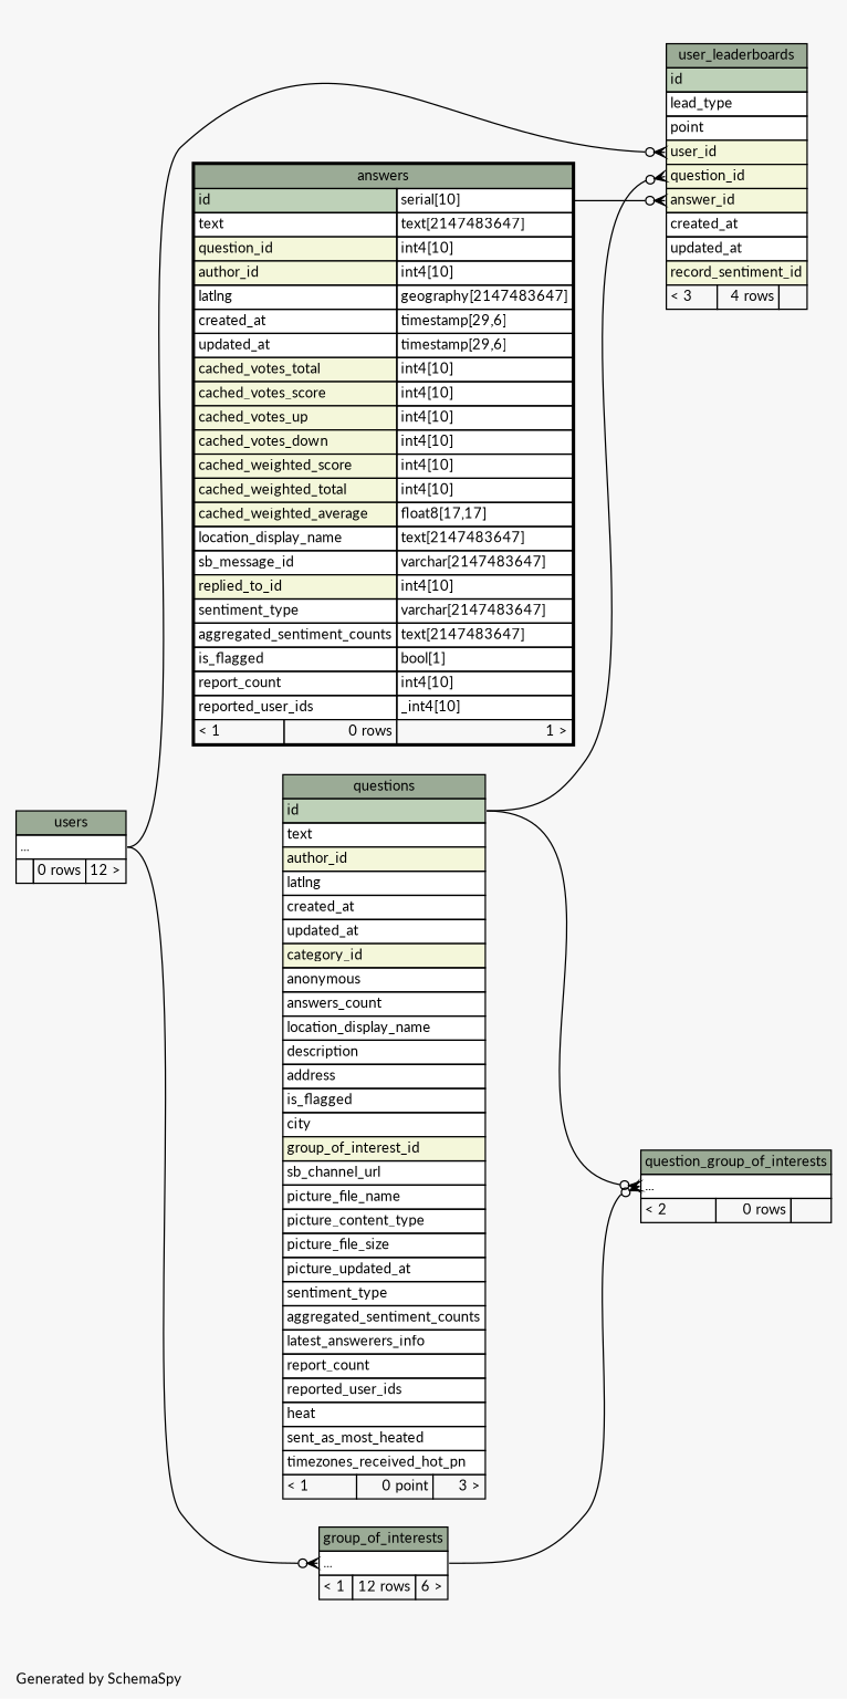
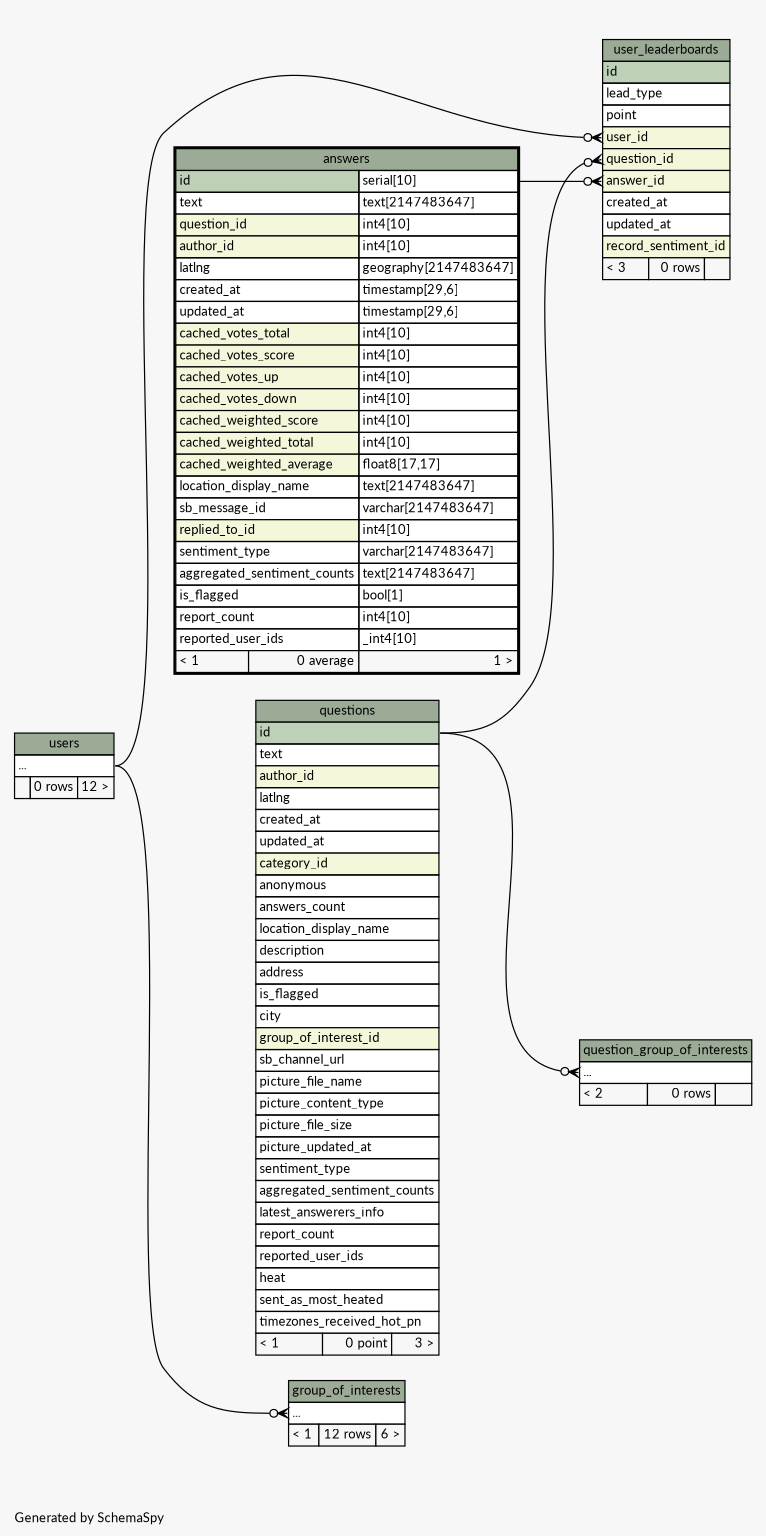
  digraph {
    bgcolor="#f7f7f7"
    fontname=Lato
    fontsize=11
    label="\nGenerated by SchemaSpy"
    labeljust=l
    nodesep=0.18
    rankdir=RL
    ranksep=0.46
    node [fontname=Lato fontsize=11 shape=plaintext]
    edge [arrowhead=none arrowsize=0.8 arrowtail=crowodot dir=back fontname=Lato headport="elipses:e" tailport="elipses:w"]
-   n1 [label=<     <TABLE BORDER="2" CELLBORDER="1" CELLSPACING="0" BGCOLOR="#ffffff">       <TR><TD COLSPAN="3" BGCOLOR="#9bab96" ALIGN="CENTER">answers</TD></TR>       <TR><TD PORT="id" COLSPAN="2" BGCOLOR="#bed1b8" ALIGN="LEFT">id</TD><TD PORT="id.type" ALIGN="LEFT">serial[10]</TD></TR>       <TR><TD PORT="text" COLSPAN="2" ALIGN="LEFT">text</TD><TD PORT="text.type" ALIGN="LEFT">text[2147483647]</TD></TR>       <TR><TD PORT="question_id" COLSPAN="2" BGCOLOR="#f4f7da" ALIGN="LEFT">question_id</TD><TD PORT="question_id.type" ALIGN="LEFT">int4[10]</TD></TR>       <TR><TD PORT="author_id" COLSPAN="2" BGCOLOR="#f4f7da" ALIGN="LEFT">author_id</TD><TD PORT="author_id.type" ALIGN="LEFT">int4[10]</TD></TR>       <TR><TD PORT="latlng" COLSPAN="2" ALIGN="LEFT">latlng</TD><TD PORT="latlng.type" ALIGN="LEFT">geography[2147483647]</TD></TR>       <TR><TD PORT="created_at" COLSPAN="2" ALIGN="LEFT">created_at</TD><TD PORT="created_at.type" ALIGN="LEFT">timestamp[29,6]</TD></TR>       <TR><TD PORT="updated_at" COLSPAN="2" ALIGN="LEFT">updated_at</TD><TD PORT="updated_at.type" ALIGN="LEFT">timestamp[29,6]</TD></TR>       <TR><TD PORT="cached_votes_total" COLSPAN="2" BGCOLOR="#f4f7da" ALIGN="LEFT">cached_votes_total</TD><TD PORT="cached_votes_total.type" ALIGN="LEFT">int4[10]</TD></TR>       <TR><TD PORT="cached_votes_score" COLSPAN="2" BGCOLOR="#f4f7da" ALIGN="LEFT">cached_votes_score</TD><TD PORT="cached_votes_score.type" ALIGN="LEFT">int4[10]</TD></TR>       <TR><TD PORT="cached_votes_up" COLSPAN="2" BGCOLOR="#f4f7da" ALIGN="LEFT">cached_votes_up</TD><TD PORT="cached_votes_up.type" ALIGN="LEFT">int4[10]</TD></TR>       <TR><TD PORT="cached_votes_down" COLSPAN="2" BGCOLOR="#f4f7da" ALIGN="LEFT">cached_votes_down</TD><TD PORT="cached_votes_down.type" ALIGN="LEFT">int4[10]</TD></TR>       <TR><TD PORT="cached_weighted_score" COLSPAN="2" BGCOLOR="#f4f7da" ALIGN="LEFT">cached_weighted_score</TD><TD PORT="cached_weighted_score.type" ALIGN="LEFT">int4[10]</TD></TR>       <TR><TD PORT="cached_weighted_total" COLSPAN="2" BGCOLOR="#f4f7da" ALIGN="LEFT">cached_weighted_total</TD><TD PORT="cached_weighted_total.type" ALIGN="LEFT">int4[10]</TD></TR>       <TR><TD PORT="cached_weighted_average" COLSPAN="2" BGCOLOR="#f4f7da" ALIGN="LEFT">cached_weighted_average</TD><TD PORT="cached_weighted_average.type" ALIGN="LEFT">float8[17,17]</TD></TR>       <TR><TD PORT="location_display_name" COLSPAN="2" ALIGN="LEFT">location_display_name</TD><TD PORT="location_display_name.type" ALIGN="LEFT">text[2147483647]</TD></TR>       <TR><TD PORT="sb_message_id" COLSPAN="2" ALIGN="LEFT">sb_message_id</TD><TD PORT="sb_message_id.type" ALIGN="LEFT">varchar[2147483647]</TD></TR>       <TR><TD PORT="replied_to_id" COLSPAN="2" BGCOLOR="#f4f7da" ALIGN="LEFT">replied_to_id</TD><TD PORT="replied_to_id.type" ALIGN="LEFT">int4[10]</TD></TR>       <TR><TD PORT="sentiment_type" COLSPAN="2" ALIGN="LEFT">sentiment_type</TD><TD PORT="sentiment_type.type" ALIGN="LEFT">varchar[2147483647]</TD></TR>       <TR><TD PORT="aggregated_sentiment_counts" COLSPAN="2" ALIGN="LEFT">aggregated_sentiment_counts</TD><TD PORT="aggregated_sentiment_counts.type" ALIGN="LEFT">text[2147483647]</TD></TR>       <TR><TD PORT="is_flagged" COLSPAN="2" ALIGN="LEFT">is_flagged</TD><TD PORT="is_flagged.type" ALIGN="LEFT">bool[1]</TD></TR>       <TR><TD PORT="report_count" COLSPAN="2" ALIGN="LEFT">report_count</TD><TD PORT="report_count.type" ALIGN="LEFT">int4[10]</TD></TR>       <TR><TD PORT="reported_user_ids" COLSPAN="2" ALIGN="LEFT">reported_user_ids</TD><TD PORT="reported_user_ids.type" ALIGN="LEFT">_int4[10]</TD></TR>       <TR><TD ALIGN="LEFT" BGCOLOR="#f7f7f7">&lt; 1</TD><TD ALIGN="RIGHT" BGCOLOR="#f7f7f7">0 rows</TD><TD ALIGN="RIGHT" BGCOLOR="#f7f7f7">1 &gt;</TD></TR>     </TABLE>>]
+   n1 [label=<     <TABLE BORDER="2" CELLBORDER="1" CELLSPACING="0" BGCOLOR="#ffffff">       <TR><TD COLSPAN="3" BGCOLOR="#9bab96" ALIGN="CENTER">answers</TD></TR>       <TR><TD PORT="id" COLSPAN="2" BGCOLOR="#bed1b8" ALIGN="LEFT">id</TD><TD PORT="id.type" ALIGN="LEFT">serial[10]</TD></TR>       <TR><TD PORT="text" COLSPAN="2" ALIGN="LEFT">text</TD><TD PORT="text.type" ALIGN="LEFT">text[2147483647]</TD></TR>       <TR><TD PORT="question_id" COLSPAN="2" BGCOLOR="#f4f7da" ALIGN="LEFT">question_id</TD><TD PORT="question_id.type" ALIGN="LEFT">int4[10]</TD></TR>       <TR><TD PORT="author_id" COLSPAN="2" BGCOLOR="#f4f7da" ALIGN="LEFT">author_id</TD><TD PORT="author_id.type" ALIGN="LEFT">int4[10]</TD></TR>       <TR><TD PORT="latlng" COLSPAN="2" ALIGN="LEFT">latlng</TD><TD PORT="latlng.type" ALIGN="LEFT">geography[2147483647]</TD></TR>       <TR><TD PORT="created_at" COLSPAN="2" ALIGN="LEFT">created_at</TD><TD PORT="created_at.type" ALIGN="LEFT">timestamp[29,6]</TD></TR>       <TR><TD PORT="updated_at" COLSPAN="2" ALIGN="LEFT">updated_at</TD><TD PORT="updated_at.type" ALIGN="LEFT">timestamp[29,6]</TD></TR>       <TR><TD PORT="cached_votes_total" COLSPAN="2" BGCOLOR="#f4f7da" ALIGN="LEFT">cached_votes_total</TD><TD PORT="cached_votes_total.type" ALIGN="LEFT">int4[10]</TD></TR>       <TR><TD PORT="cached_votes_score" COLSPAN="2" BGCOLOR="#f4f7da" ALIGN="LEFT">cached_votes_score</TD><TD PORT="cached_votes_score.type" ALIGN="LEFT">int4[10]</TD></TR>       <TR><TD PORT="cached_votes_up" COLSPAN="2" BGCOLOR="#f4f7da" ALIGN="LEFT">cached_votes_up</TD><TD PORT="cached_votes_up.type" ALIGN="LEFT">int4[10]</TD></TR>       <TR><TD PORT="cached_votes_down" COLSPAN="2" BGCOLOR="#f4f7da" ALIGN="LEFT">cached_votes_down</TD><TD PORT="cached_votes_down.type" ALIGN="LEFT">int4[10]</TD></TR>       <TR><TD PORT="cached_weighted_score" COLSPAN="2" BGCOLOR="#f4f7da" ALIGN="LEFT">cached_weighted_score</TD><TD PORT="cached_weighted_score.type" ALIGN="LEFT">int4[10]</TD></TR>       <TR><TD PORT="cached_weighted_total" COLSPAN="2" BGCOLOR="#f4f7da" ALIGN="LEFT">cached_weighted_total</TD><TD PORT="cached_weighted_total.type" ALIGN="LEFT">int4[10]</TD></TR>       <TR><TD PORT="cached_weighted_average" COLSPAN="2" BGCOLOR="#f4f7da" ALIGN="LEFT">cached_weighted_average</TD><TD PORT="cached_weighted_average.type" ALIGN="LEFT">float8[17,17]</TD></TR>       <TR><TD PORT="location_display_name" COLSPAN="2" ALIGN="LEFT">location_display_name</TD><TD PORT="location_display_name.type" ALIGN="LEFT">text[2147483647]</TD></TR>       <TR><TD PORT="sb_message_id" COLSPAN="2" ALIGN="LEFT">sb_message_id</TD><TD PORT="sb_message_id.type" ALIGN="LEFT">varchar[2147483647]</TD></TR>       <TR><TD PORT="replied_to_id" COLSPAN="2" BGCOLOR="#f4f7da" ALIGN="LEFT">replied_to_id</TD><TD PORT="replied_to_id.type" ALIGN="LEFT">int4[10]</TD></TR>       <TR><TD PORT="sentiment_type" COLSPAN="2" ALIGN="LEFT">sentiment_type</TD><TD PORT="sentiment_type.type" ALIGN="LEFT">varchar[2147483647]</TD></TR>       <TR><TD PORT="aggregated_sentiment_counts" COLSPAN="2" ALIGN="LEFT">aggregated_sentiment_counts</TD><TD PORT="aggregated_sentiment_counts.type" ALIGN="LEFT">text[2147483647]</TD></TR>       <TR><TD PORT="is_flagged" COLSPAN="2" ALIGN="LEFT">is_flagged</TD><TD PORT="is_flagged.type" ALIGN="LEFT">bool[1]</TD></TR>       <TR><TD PORT="report_count" COLSPAN="2" ALIGN="LEFT">report_count</TD><TD PORT="report_count.type" ALIGN="LEFT">int4[10]</TD></TR>       <TR><TD PORT="reported_user_ids" COLSPAN="2" ALIGN="LEFT">reported_user_ids</TD><TD PORT="reported_user_ids.type" ALIGN="LEFT">_int4[10]</TD></TR>       <TR><TD ALIGN="LEFT" BGCOLOR="#f7f7f7">&lt; 1</TD><TD ALIGN="RIGHT" BGCOLOR="#f7f7f7">0 average</TD><TD ALIGN="RIGHT" BGCOLOR="#f7f7f7">1 &gt;</TD></TR>     </TABLE>>]
    n2 [label=<     <TABLE BORDER="0" CELLBORDER="1" CELLSPACING="0" BGCOLOR="#ffffff">       <TR><TD COLSPAN="3" BGCOLOR="#9bab96" ALIGN="CENTER">questions</TD></TR>       <TR><TD PORT="id" COLSPAN="3" BGCOLOR="#bed1b8" ALIGN="LEFT">id</TD></TR>       <TR><TD PORT="text" COLSPAN="3" ALIGN="LEFT">text</TD></TR>       <TR><TD PORT="author_id" COLSPAN="3" BGCOLOR="#f4f7da" ALIGN="LEFT">author_id</TD></TR>       <TR><TD PORT="latlng" COLSPAN="3" ALIGN="LEFT">latlng</TD></TR>       <TR><TD PORT="created_at" COLSPAN="3" ALIGN="LEFT">created_at</TD></TR>       <TR><TD PORT="updated_at" COLSPAN="3" ALIGN="LEFT">updated_at</TD></TR>       <TR><TD PORT="category_id" COLSPAN="3" BGCOLOR="#f4f7da" ALIGN="LEFT">category_id</TD></TR>       <TR><TD PORT="anonymous" COLSPAN="3" ALIGN="LEFT">anonymous</TD></TR>       <TR><TD PORT="answers_count" COLSPAN="3" ALIGN="LEFT">answers_count</TD></TR>       <TR><TD PORT="location_display_name" COLSPAN="3" ALIGN="LEFT">location_display_name</TD></TR>       <TR><TD PORT="description" COLSPAN="3" ALIGN="LEFT">description</TD></TR>       <TR><TD PORT="address" COLSPAN="3" ALIGN="LEFT">address</TD></TR>       <TR><TD PORT="is_flagged" COLSPAN="3" ALIGN="LEFT">is_flagged</TD></TR>       <TR><TD PORT="city" COLSPAN="3" ALIGN="LEFT">city</TD></TR>       <TR><TD PORT="group_of_interest_id" COLSPAN="3" BGCOLOR="#f4f7da" ALIGN="LEFT">group_of_interest_id</TD></TR>       <TR><TD PORT="sb_channel_url" COLSPAN="3" ALIGN="LEFT">sb_channel_url</TD></TR>       <TR><TD PORT="picture_file_name" COLSPAN="3" ALIGN="LEFT">picture_file_name</TD></TR>       <TR><TD PORT="picture_content_type" COLSPAN="3" ALIGN="LEFT">picture_content_type</TD></TR>       <TR><TD PORT="picture_file_size" COLSPAN="3" ALIGN="LEFT">picture_file_size</TD></TR>       <TR><TD PORT="picture_updated_at" COLSPAN="3" ALIGN="LEFT">picture_updated_at</TD></TR>       <TR><TD PORT="sentiment_type" COLSPAN="3" ALIGN="LEFT">sentiment_type</TD></TR>       <TR><TD PORT="aggregated_sentiment_counts" COLSPAN="3" ALIGN="LEFT">aggregated_sentiment_counts</TD></TR>       <TR><TD PORT="latest_answerers_info" COLSPAN="3" ALIGN="LEFT">latest_answerers_info</TD></TR>       <TR><TD PORT="report_count" COLSPAN="3" ALIGN="LEFT">report_count</TD></TR>       <TR><TD PORT="reported_user_ids" COLSPAN="3" ALIGN="LEFT">reported_user_ids</TD></TR>       <TR><TD PORT="heat" COLSPAN="3" ALIGN="LEFT">heat</TD></TR>       <TR><TD PORT="sent_as_most_heated" COLSPAN="3" ALIGN="LEFT">sent_as_most_heated</TD></TR>       <TR><TD PORT="timezones_received_hot_pn" COLSPAN="3" ALIGN="LEFT">timezones_received_hot_pn</TD></TR>       <TR><TD ALIGN="LEFT" BGCOLOR="#f7f7f7">&lt; 1</TD><TD ALIGN="RIGHT" BGCOLOR="#f7f7f7">0 point</TD><TD ALIGN="RIGHT" BGCOLOR="#f7f7f7">3 &gt;</TD></TR>     </TABLE>>]
    n3 [label=<     <TABLE BORDER="0" CELLBORDER="1" CELLSPACING="0" BGCOLOR="#ffffff">       <TR><TD COLSPAN="3" BGCOLOR="#9bab96" ALIGN="CENTER">group_of_interests</TD></TR>       <TR><TD PORT="elipses" COLSPAN="3" ALIGN="LEFT">...</TD></TR>       <TR><TD ALIGN="LEFT" BGCOLOR="#f7f7f7">&lt; 1</TD><TD ALIGN="RIGHT" BGCOLOR="#f7f7f7">12 rows</TD><TD ALIGN="RIGHT" BGCOLOR="#f7f7f7">6 &gt;</TD></TR>     </TABLE>>]
    n4 [label=<     <TABLE BORDER="0" CELLBORDER="1" CELLSPACING="0" BGCOLOR="#ffffff">       <TR><TD COLSPAN="3" BGCOLOR="#9bab96" ALIGN="CENTER">users</TD></TR>       <TR><TD PORT="elipses" COLSPAN="3" ALIGN="LEFT">...</TD></TR>       <TR><TD ALIGN="LEFT" BGCOLOR="#f7f7f7">  </TD><TD ALIGN="RIGHT" BGCOLOR="#f7f7f7">0 rows</TD><TD ALIGN="RIGHT" BGCOLOR="#f7f7f7">12 &gt;</TD></TR>     </TABLE>>]
    n5 [label=<     <TABLE BORDER="0" CELLBORDER="1" CELLSPACING="0" BGCOLOR="#ffffff">       <TR><TD COLSPAN="3" BGCOLOR="#9bab96" ALIGN="CENTER">question_group_of_interests</TD></TR>       <TR><TD PORT="elipses" COLSPAN="3" ALIGN="LEFT">...</TD></TR>       <TR><TD ALIGN="LEFT" BGCOLOR="#f7f7f7">&lt; 2</TD><TD ALIGN="RIGHT" BGCOLOR="#f7f7f7">0 rows</TD><TD ALIGN="RIGHT" BGCOLOR="#f7f7f7">  </TD></TR>     </TABLE>>]
-   n6 [label=<     <TABLE BORDER="0" CELLBORDER="1" CELLSPACING="0" BGCOLOR="#ffffff">       <TR><TD COLSPAN="3" BGCOLOR="#9bab96" ALIGN="CENTER">user_leaderboards</TD></TR>       <TR><TD PORT="id" COLSPAN="3" BGCOLOR="#bed1b8" ALIGN="LEFT">id</TD></TR>       <TR><TD PORT="lead_type" COLSPAN="3" ALIGN="LEFT">lead_type</TD></TR>       <TR><TD PORT="point" COLSPAN="3" ALIGN="LEFT">point</TD></TR>       <TR><TD PORT="user_id" COLSPAN="3" BGCOLOR="#f4f7da" ALIGN="LEFT">user_id</TD></TR>       <TR><TD PORT="question_id" COLSPAN="3" BGCOLOR="#f4f7da" ALIGN="LEFT">question_id</TD></TR>       <TR><TD PORT="answer_id" COLSPAN="3" BGCOLOR="#f4f7da" ALIGN="LEFT">answer_id</TD></TR>       <TR><TD PORT="created_at" COLSPAN="3" ALIGN="LEFT">created_at</TD></TR>       <TR><TD PORT="updated_at" COLSPAN="3" ALIGN="LEFT">updated_at</TD></TR>       <TR><TD PORT="record_sentiment_id" COLSPAN="3" BGCOLOR="#f4f7da" ALIGN="LEFT">record_sentiment_id</TD></TR>       <TR><TD ALIGN="LEFT" BGCOLOR="#f7f7f7">&lt; 3</TD><TD ALIGN="RIGHT" BGCOLOR="#f7f7f7">4 rows</TD><TD ALIGN="RIGHT" BGCOLOR="#f7f7f7">  </TD></TR>     </TABLE>>]
+   n6 [label=<     <TABLE BORDER="0" CELLBORDER="1" CELLSPACING="0" BGCOLOR="#ffffff">       <TR><TD COLSPAN="3" BGCOLOR="#9bab96" ALIGN="CENTER">user_leaderboards</TD></TR>       <TR><TD PORT="id" COLSPAN="3" BGCOLOR="#bed1b8" ALIGN="LEFT">id</TD></TR>       <TR><TD PORT="lead_type" COLSPAN="3" ALIGN="LEFT">lead_type</TD></TR>       <TR><TD PORT="point" COLSPAN="3" ALIGN="LEFT">point</TD></TR>       <TR><TD PORT="user_id" COLSPAN="3" BGCOLOR="#f4f7da" ALIGN="LEFT">user_id</TD></TR>       <TR><TD PORT="question_id" COLSPAN="3" BGCOLOR="#f4f7da" ALIGN="LEFT">question_id</TD></TR>       <TR><TD PORT="answer_id" COLSPAN="3" BGCOLOR="#f4f7da" ALIGN="LEFT">answer_id</TD></TR>       <TR><TD PORT="created_at" COLSPAN="3" ALIGN="LEFT">created_at</TD></TR>       <TR><TD PORT="updated_at" COLSPAN="3" ALIGN="LEFT">updated_at</TD></TR>       <TR><TD PORT="record_sentiment_id" COLSPAN="3" BGCOLOR="#f4f7da" ALIGN="LEFT">record_sentiment_id</TD></TR>       <TR><TD ALIGN="LEFT" BGCOLOR="#f7f7f7">&lt; 3</TD><TD ALIGN="RIGHT" BGCOLOR="#f7f7f7">0 rows</TD><TD ALIGN="RIGHT" BGCOLOR="#f7f7f7">  </TD></TR>     </TABLE>>]
    n3 -> n4
    n5 -> n2 [headport="id:e"]
-   n5 -> n3
    n6 -> n1 [headport="id.type:e" tailport="answer_id:w"]
    n6 -> n2 [headport="id:e" tailport="question_id:w"]
    n6 -> n4 [tailport="user_id:w"]
  }
